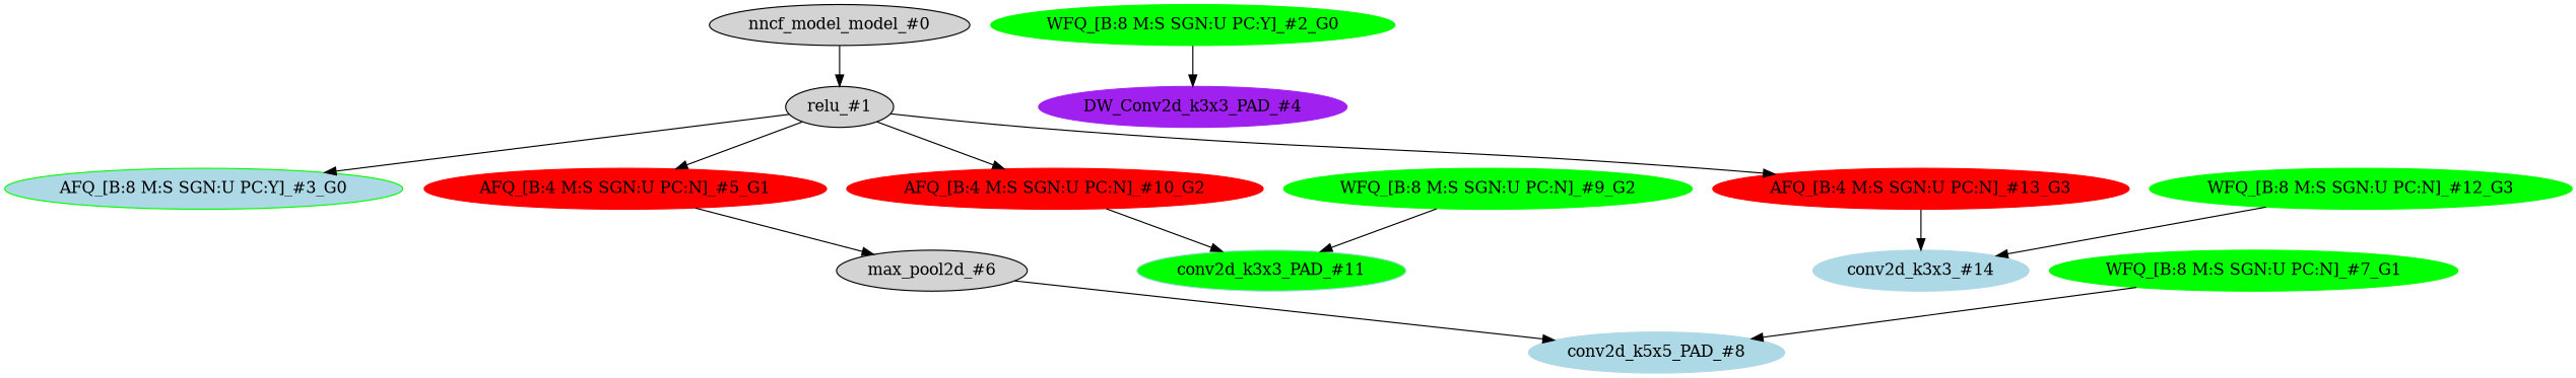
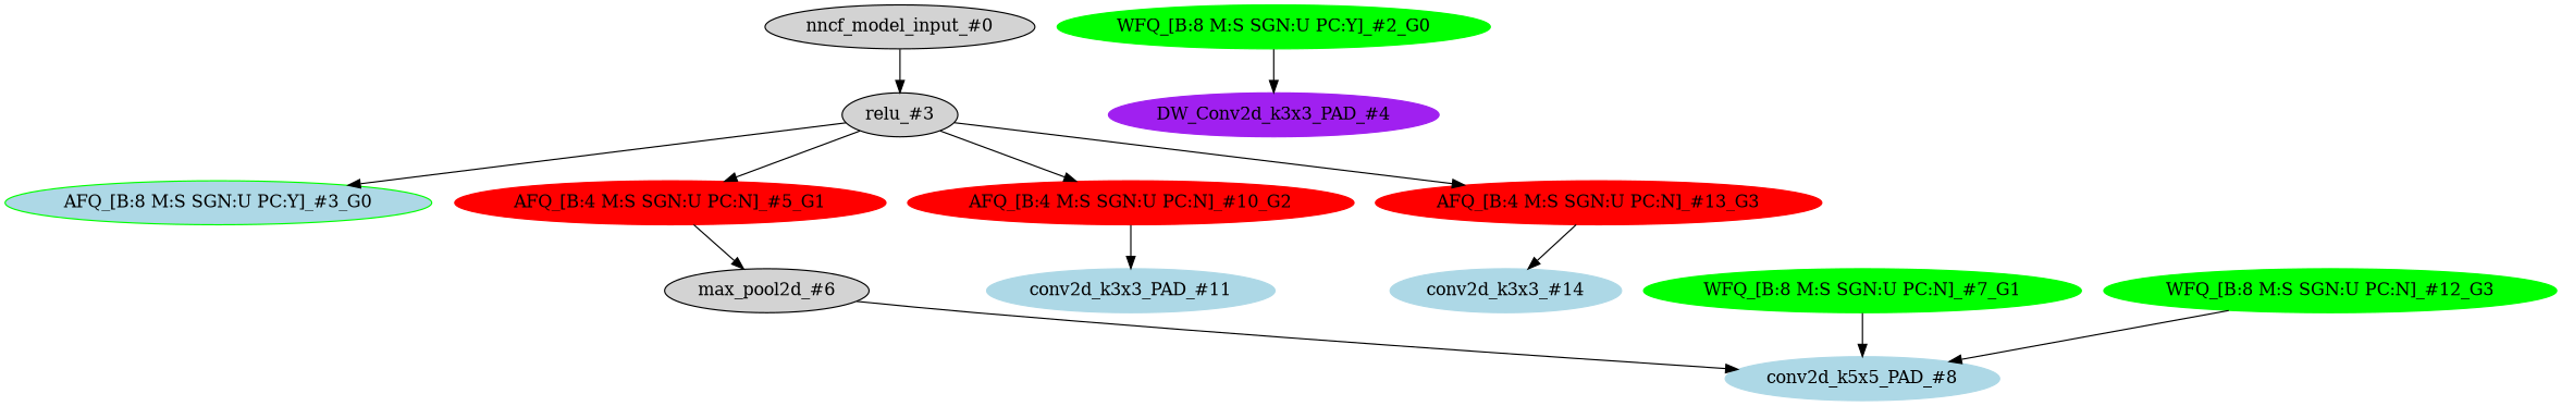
  strict digraph {
    node [style=filled type=symmetric_quantize color=green]
-   n1 [label="nncf_model_model_#0" type=nncf_model_input color=""]
-   n2 [label="relu_#1" scope="MultiBranchesModel/ReLU" type=relu color=""]
+   n1 [label="nncf_model_input_#0" type=nncf_model_input color=""]
+   n2 [label="relu_#3" scope="MultiBranchesModel/ReLU" type=relu color=""]
    n3 [fillcolor=lightblue label="AFQ_[B:8 M:S SGN:U PC:Y]_#3_G0" scope="MultiBranchesModel/NNCFConv2d[conv_a]/SymmetricQuantizer"]
    n4 [color=red label="AFQ_[B:4 M:S SGN:U PC:N]_#5_G1" scope="MultiBranchesModel/MaxPool2d[max_pool_b]/SymmetricQuantizer"]
    n5 [color=red label="AFQ_[B:4 M:S SGN:U PC:N]_#10_G2" scope="MultiBranchesModel/NNCFConv2d[conv_c]/SymmetricQuantizer"]
    n6 [color=red label="AFQ_[B:4 M:S SGN:U PC:N]_#13_G3" scope="MultiBranchesModel/NNCFConv2d[conv_d]/SymmetricQuantizer"]
    n7 [label="max_pool2d_#6" scope="MultiBranchesModel/MaxPool2d[max_pool_b]" type=max_pool2d color=""]
-   n8 [color=lightblue label="conv2d_k3x3_PAD_#11" scope="MultiBranchesModel/NNCFConv2d[conv_c]" type=conv2d fillcolor=green]
+   n8 [color=lightblue label="conv2d_k3x3_PAD_#11" scope="MultiBranchesModel/NNCFConv2d[conv_c]" type=conv2d]
    n9 [color=lightblue label="conv2d_k3x3_#14" scope="MultiBranchesModel/NNCFConv2d[conv_d]" type=conv2d]
    n10 [label="WFQ_[B:8 M:S SGN:U PC:Y]_#2_G0" scope="MultiBranchesModel/NNCFConv2d[conv_a]/ModuleDict[pre_ops]/UpdateWeight[0]/SymmetricQuantizer[op]"]
    n11 [color=purple label="DW_Conv2d_k3x3_PAD_#4" scope="MultiBranchesModel/NNCFConv2d[conv_a]" type=conv2d]
    n12 [color=lightblue label="conv2d_k5x5_PAD_#8" scope="MultiBranchesModel/NNCFConv2d[conv_b]" type=conv2d]
    n13 [label="WFQ_[B:8 M:S SGN:U PC:N]_#7_G1" scope="MultiBranchesModel/NNCFConv2d[conv_b]/ModuleDict[pre_ops]/UpdateWeight[0]/SymmetricQuantizer[op]"]
-   n14 [label="WFQ_[B:8 M:S SGN:U PC:N]_#9_G2" scope="MultiBranchesModel/NNCFConv2d[conv_c]/ModuleDict[pre_ops]/UpdateWeight[0]/SymmetricQuantizer[op]"]
    n15 [label="WFQ_[B:8 M:S SGN:U PC:N]_#12_G3" scope="MultiBranchesModel/NNCFConv2d[conv_d]/ModuleDict[pre_ops]/UpdateWeight[0]/SymmetricQuantizer[op]"]
    n1 -> n2
    n2 -> n3
    n2 -> n4
    n2 -> n5
    n2 -> n6
    n4 -> n7
    n5 -> n8
    n6 -> n9
    n7 -> n12
    n10 -> n11
    n13 -> n12
-   n14 -> n8
-   n15 -> n9
+   n15 -> n12
  }
